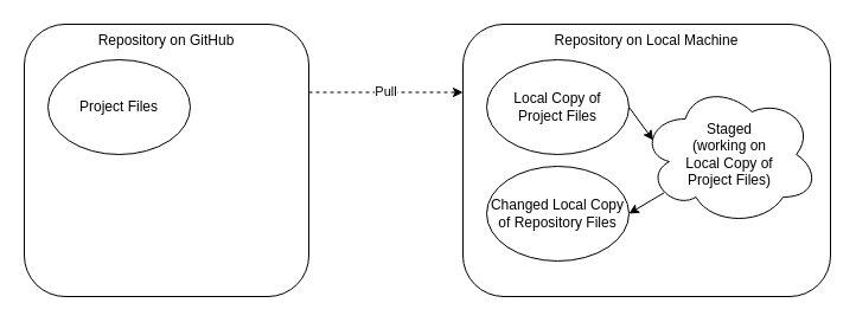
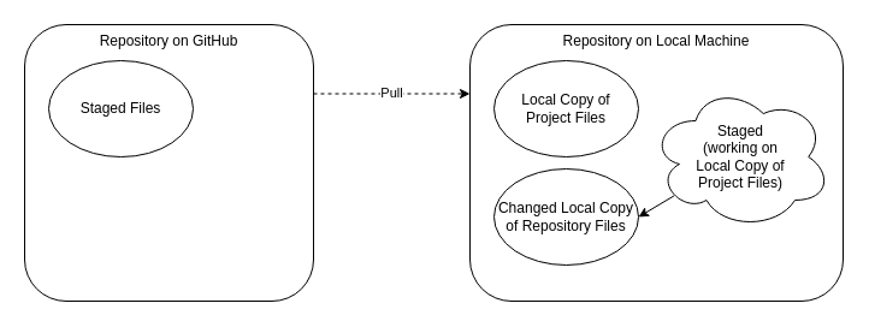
  <mxCell id="0" />
  <mxCell id="1" parent="0" />
  <mxCell id="2" value="Repository on Local Machine" style="rounded=1;whiteSpace=wrap;html=1;fontSize=12;glass=0;strokeWidth=1;shadow=0;verticalAlign=top;" parent="1" vertex="1"><mxGeometry x="390" y="20" width="310" height="230" as="geometry" /></mxCell>
  <mxCell id="3" value="Local Copy of &lt;br&gt;Project Files" style="ellipse;whiteSpace=wrap;html=1;" vertex="1" parent="1"><mxGeometry x="410" y="50" width="120" height="80" as="geometry" /></mxCell>
  <mxCell id="4" value="Repository on GitHub" style="rounded=1;whiteSpace=wrap;html=1;fontSize=12;glass=0;strokeWidth=1;shadow=0;verticalAlign=top;" vertex="1" parent="1"><mxGeometry x="20" y="20" width="240" height="230" as="geometry" /></mxCell>
- <mxCell id="5" value="Project Files" style="ellipse;whiteSpace=wrap;html=1;" vertex="1" parent="1"><mxGeometry x="40" y="50" width="120" height="80" as="geometry" /></mxCell>
+ <mxCell id="5" value="Staged Files" style="ellipse;whiteSpace=wrap;html=1;" vertex="1" parent="1"><mxGeometry x="40" y="50" width="120" height="80" as="geometry" /></mxCell>
  <mxCell id="6" value="Pull" style="endArrow=classic;html=1;rounded=0;exitX=1;exitY=0.25;exitDx=0;exitDy=0;entryX=0;entryY=0.25;entryDx=0;entryDy=0;dashed=1;" edge="1" parent="1" source="4" target="2"><mxGeometry width="50" height="50" relative="1" as="geometry"><mxPoint x="340" y="300" as="sourcePoint" /><mxPoint x="390" y="250" as="targetPoint" /></mxGeometry></mxCell>
  <mxCell id="7" value="Changed Local Copy of Repository Files" style="ellipse;whiteSpace=wrap;html=1;" vertex="1" parent="1"><mxGeometry x="410" y="140" width="120" height="80" as="geometry" /></mxCell>
- <mxCell id="8" value="" style="endArrow=classic;html=1;rounded=0;entryX=0.07;entryY=0.4;entryDx=0;entryDy=0;exitX=1;exitY=0.5;exitDx=0;exitDy=0;entryPerimeter=0;" edge="1" parent="1" source="3" target="9"><mxGeometry x="-0.139" y="18" width="50" height="50" relative="1" as="geometry"><mxPoint x="340" y="250" as="sourcePoint" /><mxPoint x="390" y="200" as="targetPoint" /><Array as="points" /><mxPoint as="offset" /></mxGeometry></mxCell>
  <mxCell id="9" value="Staged&lt;br&gt;(working on &lt;br&gt;Local Copy of &lt;br&gt;Project Files)" style="ellipse;shape=cloud;whiteSpace=wrap;html=1;" vertex="1" parent="1"><mxGeometry x="540" y="70" width="150" height="120" as="geometry" /></mxCell>
  <mxCell id="10" value="" style="endArrow=classic;html=1;rounded=0;exitX=0.13;exitY=0.77;exitDx=0;exitDy=0;exitPerimeter=0;entryX=1;entryY=0.5;entryDx=0;entryDy=0;" edge="1" parent="1" source="9" target="7"><mxGeometry x="-0.139" y="18" width="50" height="50" relative="1" as="geometry"><mxPoint x="540" y="100" as="sourcePoint" /><mxPoint x="571" y="98" as="targetPoint" /><Array as="points" /><mxPoint as="offset" /></mxGeometry></mxCell>
